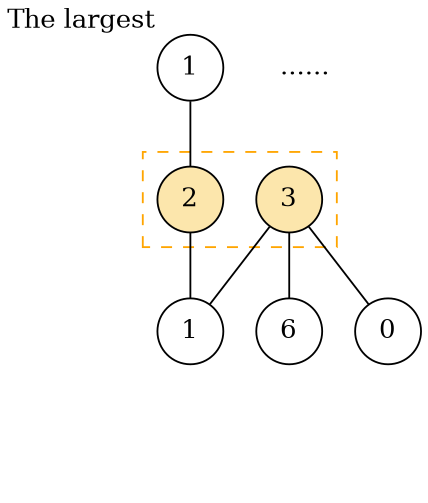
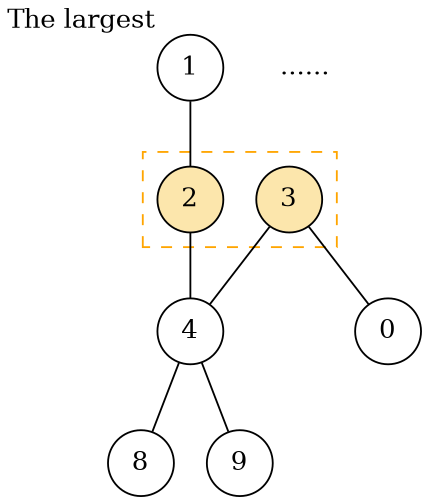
  graph {
    splines=FALSE
    node [shape=circle]
    n1 [fillcolor="#fce6ac" label=2 style=filled]
    n2 [fillcolor="#fce6ac" label=3 style=filled]
-   n3 [label=1]
-   n4 [label=6]
+   n3 [label=4]
    n5 [label=0]
    n6 [label=1 xlabel="The largest"]
+   n7 [label=8]
+   n8 [label=9]
    n9 [label="......" shape=plaintext]
    subgraph cluster_1 {
      color=orange
      style=dashed
      n1
      n2
    }
    n1 -- n3
-   n2 -- n4
    n2 -- n5
    n3 -- n2
+   n3 -- n7
+   n3 -- n8
    n6 -- n1
  }
